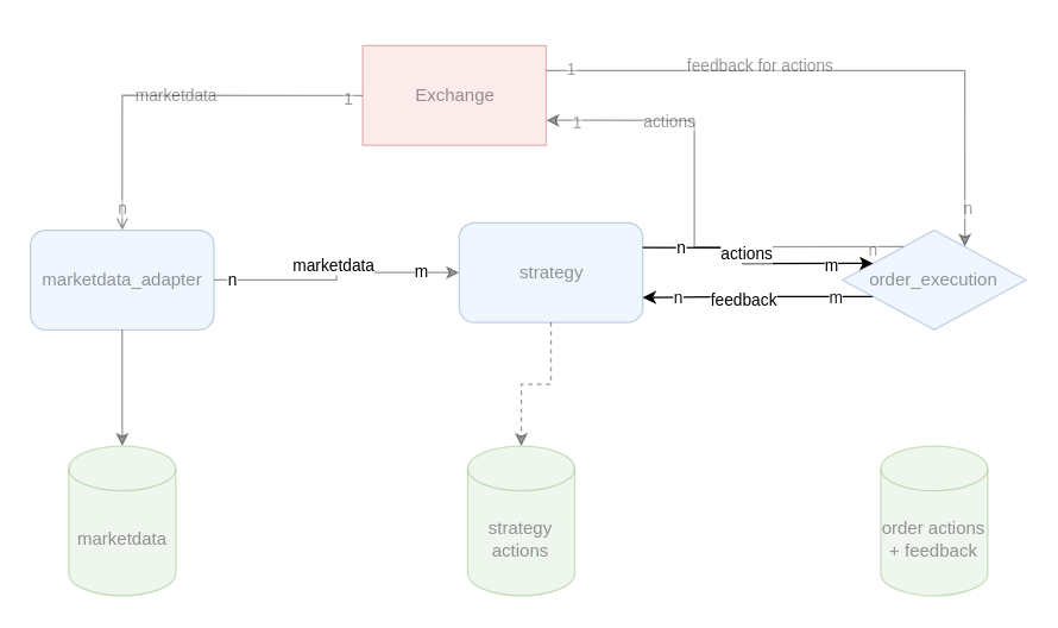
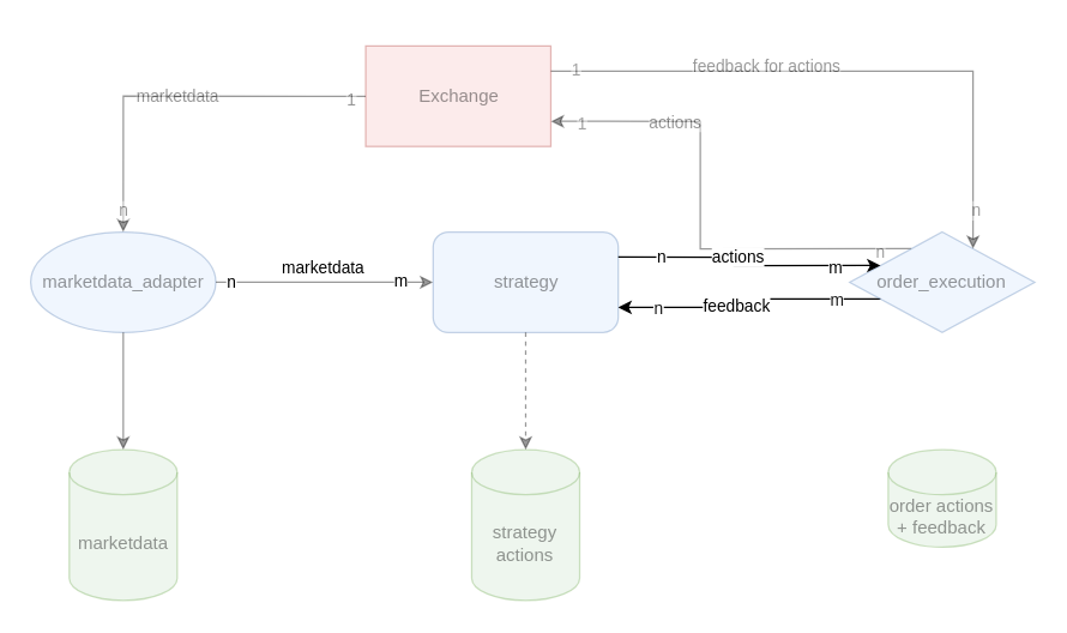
  <mxCell id="0" />
  <mxCell id="1" parent="0" />
  <mxCell id="2" value="" style="group" parent="1" vertex="1" connectable="0"><mxGeometry x="20" y="20" width="670" height="380" as="geometry" /></mxCell>
- <mxCell id="3" value="marketdata_adapter" style="rounded=1;whiteSpace=wrap;html=1;fillColor=#dae8fc;strokeColor=#6c8ebf;fillOpacity=40;strokeOpacity=40;textOpacity=40;" parent="2" vertex="1"><mxGeometry y="134.12" width="123.526" height="67.059" as="geometry" /></mxCell>
+ <mxCell id="3" value="marketdata_adapter" style="ellipse;whiteSpace=wrap;html=1;fillColor=#dae8fc;strokeColor=#6c8ebf;fillOpacity=40;strokeOpacity=40;textOpacity=40;" parent="2" vertex="1"><mxGeometry y="134.12" width="123.526" height="67.059" as="geometry" /></mxCell>
  <mxCell id="4" style="edgeStyle=orthogonalEdgeStyle;rounded=0;orthogonalLoop=1;jettySize=auto;html=1;exitX=1;exitY=0.5;exitDx=0;exitDy=0;entryX=0;entryY=0.5;entryDx=0;entryDy=0;fillOpacity=40;strokeOpacity=40;textOpacity=40;" parent="2" source="3" target="13" edge="1"><mxGeometry relative="1" as="geometry" /></mxCell>
  <mxCell id="5" value="marketdata" style="edgeLabel;html=1;align=center;verticalAlign=middle;resizable=0;points=[];" parent="4" vertex="1" connectable="0"><mxGeometry x="-0.231" y="-1" relative="1" as="geometry"><mxPoint x="15" y="-11" as="offset" /></mxGeometry></mxCell>
  <mxCell id="6" value="n" style="edgeLabel;html=1;align=center;verticalAlign=middle;resizable=0;points=[];" parent="4" vertex="1" connectable="0"><mxGeometry x="-0.856" relative="1" as="geometry"><mxPoint as="offset" /></mxGeometry></mxCell>
  <mxCell id="7" value="m" style="edgeLabel;html=1;align=center;verticalAlign=middle;resizable=0;points=[];" parent="4" vertex="1" connectable="0"><mxGeometry x="0.692" y="1" relative="1" as="geometry"><mxPoint as="offset" /></mxGeometry></mxCell>
  <mxCell id="8" style="edgeStyle=orthogonalEdgeStyle;rounded=0;orthogonalLoop=1;jettySize=auto;html=1;exitX=0.5;exitY=1;exitDx=0;exitDy=0;entryX=0.5;entryY=0;entryDx=0;entryDy=0;entryPerimeter=0;fillOpacity=40;strokeOpacity=40;textOpacity=40;" parent="2" source="3" target="31" edge="1"><mxGeometry relative="1" as="geometry" /></mxCell>
  <mxCell id="9" value="Exchange" style="rounded=0;whiteSpace=wrap;html=1;fillColor=#f8cecc;strokeColor=#b85450;fillOpacity=40;strokeOpacity=40;textOpacity=40;" parent="2" vertex="1"><mxGeometry x="223.54" y="10" width="123.526" height="67.059" as="geometry" /></mxCell>
- <mxCell id="10" value="marketdata" style="endArrow=open;html=1;rounded=0;entryX=0.5;entryY=0;entryDx=0;entryDy=0;exitX=0;exitY=0.5;exitDx=0;exitDy=0;edgeStyle=orthogonalEdgeStyle;fillOpacity=40;strokeOpacity=40;textOpacity=40;" parent="2" source="9" target="3" edge="1"><mxGeometry width="50" height="50" relative="1" as="geometry"><mxPoint x="350.891" y="547.647" as="sourcePoint" /><mxPoint x="402.36" y="491.765" as="targetPoint" /></mxGeometry></mxCell>
+ <mxCell id="10" value="marketdata" style="endArrow=classic;html=1;rounded=0;entryX=0.5;entryY=0;entryDx=0;entryDy=0;exitX=0;exitY=0.5;exitDx=0;exitDy=0;edgeStyle=orthogonalEdgeStyle;fillOpacity=40;strokeOpacity=40;textOpacity=40;" parent="2" source="9" target="3" edge="1"><mxGeometry width="50" height="50" relative="1" as="geometry"><mxPoint x="350.891" y="547.647" as="sourcePoint" /><mxPoint x="402.36" y="491.765" as="targetPoint" /></mxGeometry></mxCell>
  <mxCell id="11" value="1" style="edgeLabel;html=1;align=center;verticalAlign=middle;resizable=0;points=[];fillOpacity=40;strokeOpacity=40;textOpacity=40;" parent="10" vertex="1" connectable="0"><mxGeometry x="-0.919" y="2" relative="1" as="geometry"><mxPoint as="offset" /></mxGeometry></mxCell>
  <mxCell id="12" value="n" style="edgeLabel;html=1;align=center;verticalAlign=middle;resizable=0;points=[];fillOpacity=40;strokeOpacity=40;textOpacity=40;" parent="10" vertex="1" connectable="0"><mxGeometry x="0.884" relative="1" as="geometry"><mxPoint as="offset" /></mxGeometry></mxCell>
- <mxCell id="13" value="strategy" style="rounded=1;whiteSpace=wrap;html=1;fillColor=#dae8fc;strokeColor=#6c8ebf;fillOpacity=40;strokeOpacity=40;textOpacity=40;" parent="2" vertex="1"><mxGeometry x="288.54" y="129.118" width="123.526" height="67.059" as="geometry" /></mxCell>
+ <mxCell id="13" value="strategy" style="rounded=1;whiteSpace=wrap;html=1;fillColor=#dae8fc;strokeColor=#6c8ebf;fillOpacity=40;strokeOpacity=40;textOpacity=40;" parent="2" vertex="1"><mxGeometry x="268.54" y="134.118" width="123.526" height="67.059" as="geometry" /></mxCell>
  <mxCell id="14" style="edgeStyle=orthogonalEdgeStyle;rounded=0;orthogonalLoop=1;jettySize=auto;html=1;exitX=0.25;exitY=0;exitDx=0;exitDy=0;entryX=1;entryY=0.75;entryDx=0;entryDy=0;startArrow=none;startFill=0;fillOpacity=40;strokeOpacity=40;textOpacity=40;" parent="2" source="22" target="9" edge="1"><mxGeometry relative="1" as="geometry" /></mxCell>
  <mxCell id="15" value="actions" style="edgeLabel;html=1;align=center;verticalAlign=middle;resizable=0;points=[];fillOpacity=40;strokeOpacity=40;textOpacity=40;" parent="14" vertex="1" connectable="0"><mxGeometry x="0.495" relative="1" as="geometry"><mxPoint as="offset" /></mxGeometry></mxCell>
  <mxCell id="16" value="1" style="edgeLabel;html=1;align=center;verticalAlign=middle;resizable=0;points=[];fontColor=#1A1A1A;fillOpacity=40;strokeOpacity=40;textOpacity=40;" parent="14" vertex="1" connectable="0"><mxGeometry x="0.874" y="1" relative="1" as="geometry"><mxPoint as="offset" /></mxGeometry></mxCell>
  <mxCell id="17" value="n" style="edgeLabel;html=1;align=center;verticalAlign=middle;resizable=0;points=[];fontColor=#1A1A1A;fillOpacity=40;strokeOpacity=40;textOpacity=40;" parent="14" vertex="1" connectable="0"><mxGeometry x="-0.873" y="2" relative="1" as="geometry"><mxPoint as="offset" /></mxGeometry></mxCell>
  <mxCell id="18" style="edgeStyle=orthogonalEdgeStyle;rounded=0;orthogonalLoop=1;jettySize=auto;html=1;exitX=0;exitY=0.75;exitDx=0;exitDy=0;entryX=1;entryY=0.75;entryDx=0;entryDy=0;" parent="2" source="22" target="13" edge="1"><mxGeometry relative="1" as="geometry" /></mxCell>
  <mxCell id="19" value="feedback" style="edgeLabel;html=1;align=center;verticalAlign=middle;resizable=0;points=[];" parent="18" vertex="1" connectable="0"><mxGeometry x="0.133" y="1" relative="1" as="geometry"><mxPoint as="offset" /></mxGeometry></mxCell>
  <mxCell id="20" value="m" style="edgeLabel;html=1;align=center;verticalAlign=middle;resizable=0;points=[];fontColor=#1A1A1A;" parent="18" vertex="1" connectable="0"><mxGeometry x="-0.67" y="1" relative="1" as="geometry"><mxPoint as="offset" /></mxGeometry></mxCell>
  <mxCell id="21" value="n" style="edgeLabel;html=1;align=center;verticalAlign=middle;resizable=0;points=[];fontColor=#1A1A1A;" parent="18" vertex="1" connectable="0"><mxGeometry x="0.703" relative="1" as="geometry"><mxPoint as="offset" /></mxGeometry></mxCell>
  <mxCell id="22" value="order_execution" style="rhombus;whiteSpace=wrap;html=1;fillColor=#dae8fc;strokeColor=#6c8ebf;fillOpacity=40;strokeOpacity=40;textOpacity=40;" parent="2" vertex="1"><mxGeometry x="546.474" y="134.118" width="123.526" height="67.059" as="geometry" /></mxCell>
  <mxCell id="23" style="edgeStyle=orthogonalEdgeStyle;rounded=0;orthogonalLoop=1;jettySize=auto;html=1;exitX=1;exitY=0.25;exitDx=0;exitDy=0;entryX=0.75;entryY=0;entryDx=0;entryDy=0;fillOpacity=40;strokeOpacity=40;textOpacity=40;" parent="2" source="9" target="22" edge="1"><mxGeometry relative="1" as="geometry" /></mxCell>
  <mxCell id="24" value="feedback for actions" style="edgeLabel;html=1;align=center;verticalAlign=middle;resizable=0;points=[];fillOpacity=40;strokeOpacity=40;textOpacity=40;" parent="23" vertex="1" connectable="0"><mxGeometry x="-0.287" y="3" relative="1" as="geometry"><mxPoint as="offset" /></mxGeometry></mxCell>
  <mxCell id="25" value="1" style="edgeLabel;html=1;align=center;verticalAlign=middle;resizable=0;points=[];fontColor=#1A1A1A;fillOpacity=40;strokeOpacity=40;textOpacity=40;" parent="23" vertex="1" connectable="0"><mxGeometry x="-0.918" y="1" relative="1" as="geometry"><mxPoint as="offset" /></mxGeometry></mxCell>
  <mxCell id="26" value="n" style="edgeLabel;html=1;align=center;verticalAlign=middle;resizable=0;points=[];fontColor=#1A1A1A;fillOpacity=40;strokeOpacity=40;textOpacity=40;" parent="23" vertex="1" connectable="0"><mxGeometry x="0.868" y="2" relative="1" as="geometry"><mxPoint as="offset" /></mxGeometry></mxCell>
  <mxCell id="27" style="edgeStyle=orthogonalEdgeStyle;rounded=0;orthogonalLoop=1;jettySize=auto;html=1;exitX=1;exitY=0.25;exitDx=0;exitDy=0;entryX=0;entryY=0.25;entryDx=0;entryDy=0;startArrow=none;startFill=0;" parent="2" source="13" target="22" edge="1"><mxGeometry relative="1" as="geometry" /></mxCell>
  <mxCell id="28" value="n" style="edgeLabel;html=1;align=center;verticalAlign=middle;resizable=0;points=[];" parent="27" vertex="1" connectable="0"><mxGeometry x="-0.695" y="-3" relative="1" as="geometry"><mxPoint y="-3" as="offset" /></mxGeometry></mxCell>
  <mxCell id="29" value="m" style="edgeLabel;html=1;align=center;verticalAlign=middle;resizable=0;points=[];" parent="27" vertex="1" connectable="0"><mxGeometry x="0.714" y="-1" relative="1" as="geometry"><mxPoint x="-5" as="offset" /></mxGeometry></mxCell>
  <mxCell id="30" value="actions" style="edgeLabel;html=1;align=center;verticalAlign=middle;resizable=0;points=[];" parent="27" vertex="1" connectable="0"><mxGeometry x="-0.147" y="2" relative="1" as="geometry"><mxPoint as="offset" /></mxGeometry></mxCell>
  <mxCell id="31" value="marketdata" style="shape=cylinder3;whiteSpace=wrap;html=1;boundedLbl=1;backgroundOutline=1;size=15;fillColor=#d5e8d4;strokeColor=#82b366;fillOpacity=40;strokeOpacity=40;textOpacity=40;" parent="2" vertex="1"><mxGeometry x="25.73" y="279.412" width="72.057" height="100.588" as="geometry" /></mxCell>
  <mxCell id="32" value="strategy actions" style="shape=cylinder3;whiteSpace=wrap;html=1;boundedLbl=1;backgroundOutline=1;size=15;fillColor=#d5e8d4;strokeColor=#82b366;fillOpacity=40;strokeOpacity=40;textOpacity=40;" parent="2" vertex="1"><mxGeometry x="294.275" y="279.412" width="72.057" height="100.588" as="geometry" /></mxCell>
  <mxCell id="33" style="edgeStyle=orthogonalEdgeStyle;rounded=0;orthogonalLoop=1;jettySize=auto;html=1;exitX=0.5;exitY=1;exitDx=0;exitDy=0;entryX=0.5;entryY=0;entryDx=0;entryDy=0;entryPerimeter=0;fillOpacity=40;strokeOpacity=40;textOpacity=40;dashed=1;" parent="2" source="13" target="32" edge="1"><mxGeometry relative="1" as="geometry" /></mxCell>
- <mxCell id="34" value="order actions + feedback" style="shape=cylinder3;whiteSpace=wrap;html=1;boundedLbl=1;backgroundOutline=1;size=15;fillColor=#d5e8d4;strokeColor=#82b366;fillOpacity=40;strokeOpacity=40;textOpacity=40;" parent="2" vertex="1"><mxGeometry x="572.209" y="279.412" width="72.057" height="100.588" as="geometry" /></mxCell>
+ <mxCell id="34" value="order actions + feedback" style="shape=cylinder3;whiteSpace=wrap;html=1;boundedLbl=1;backgroundOutline=1;size=15;fillColor=#d5e8d4;strokeColor=#82b366;fillOpacity=40;strokeOpacity=40;textOpacity=40;" parent="2" vertex="1"><mxGeometry x="572.209" y="279.412" width="72.057" height="65" as="geometry" /></mxCell>
